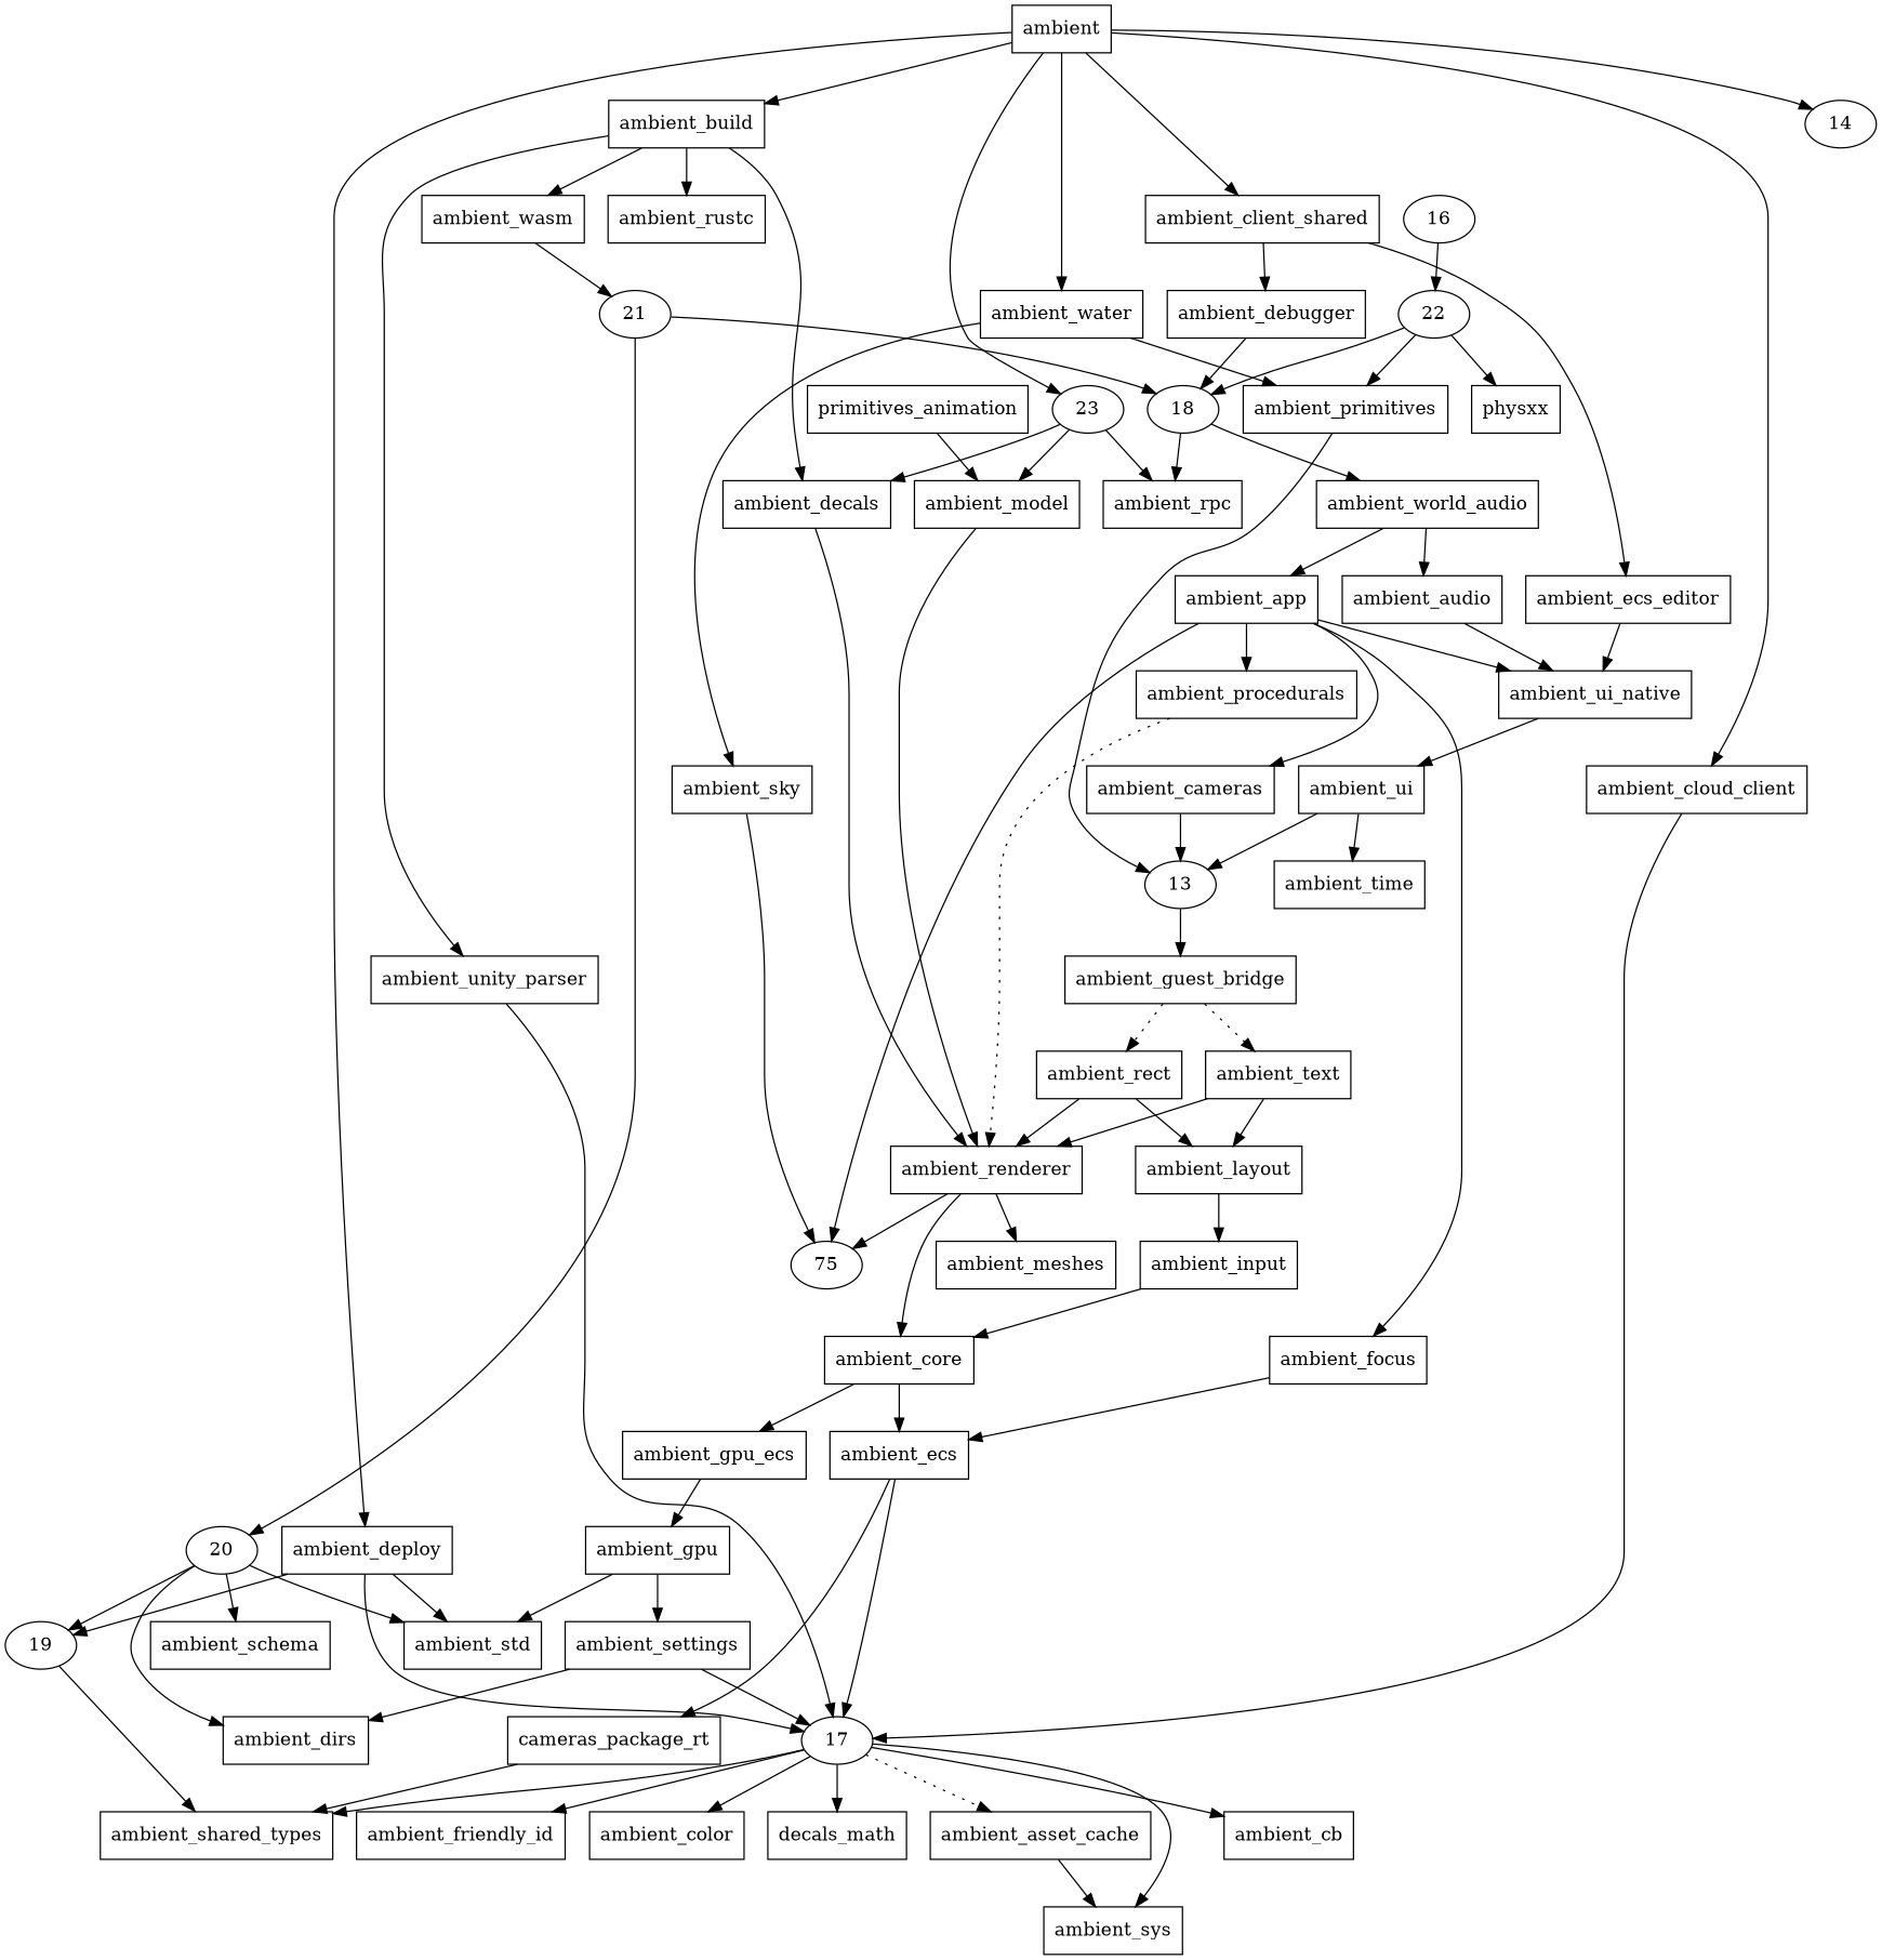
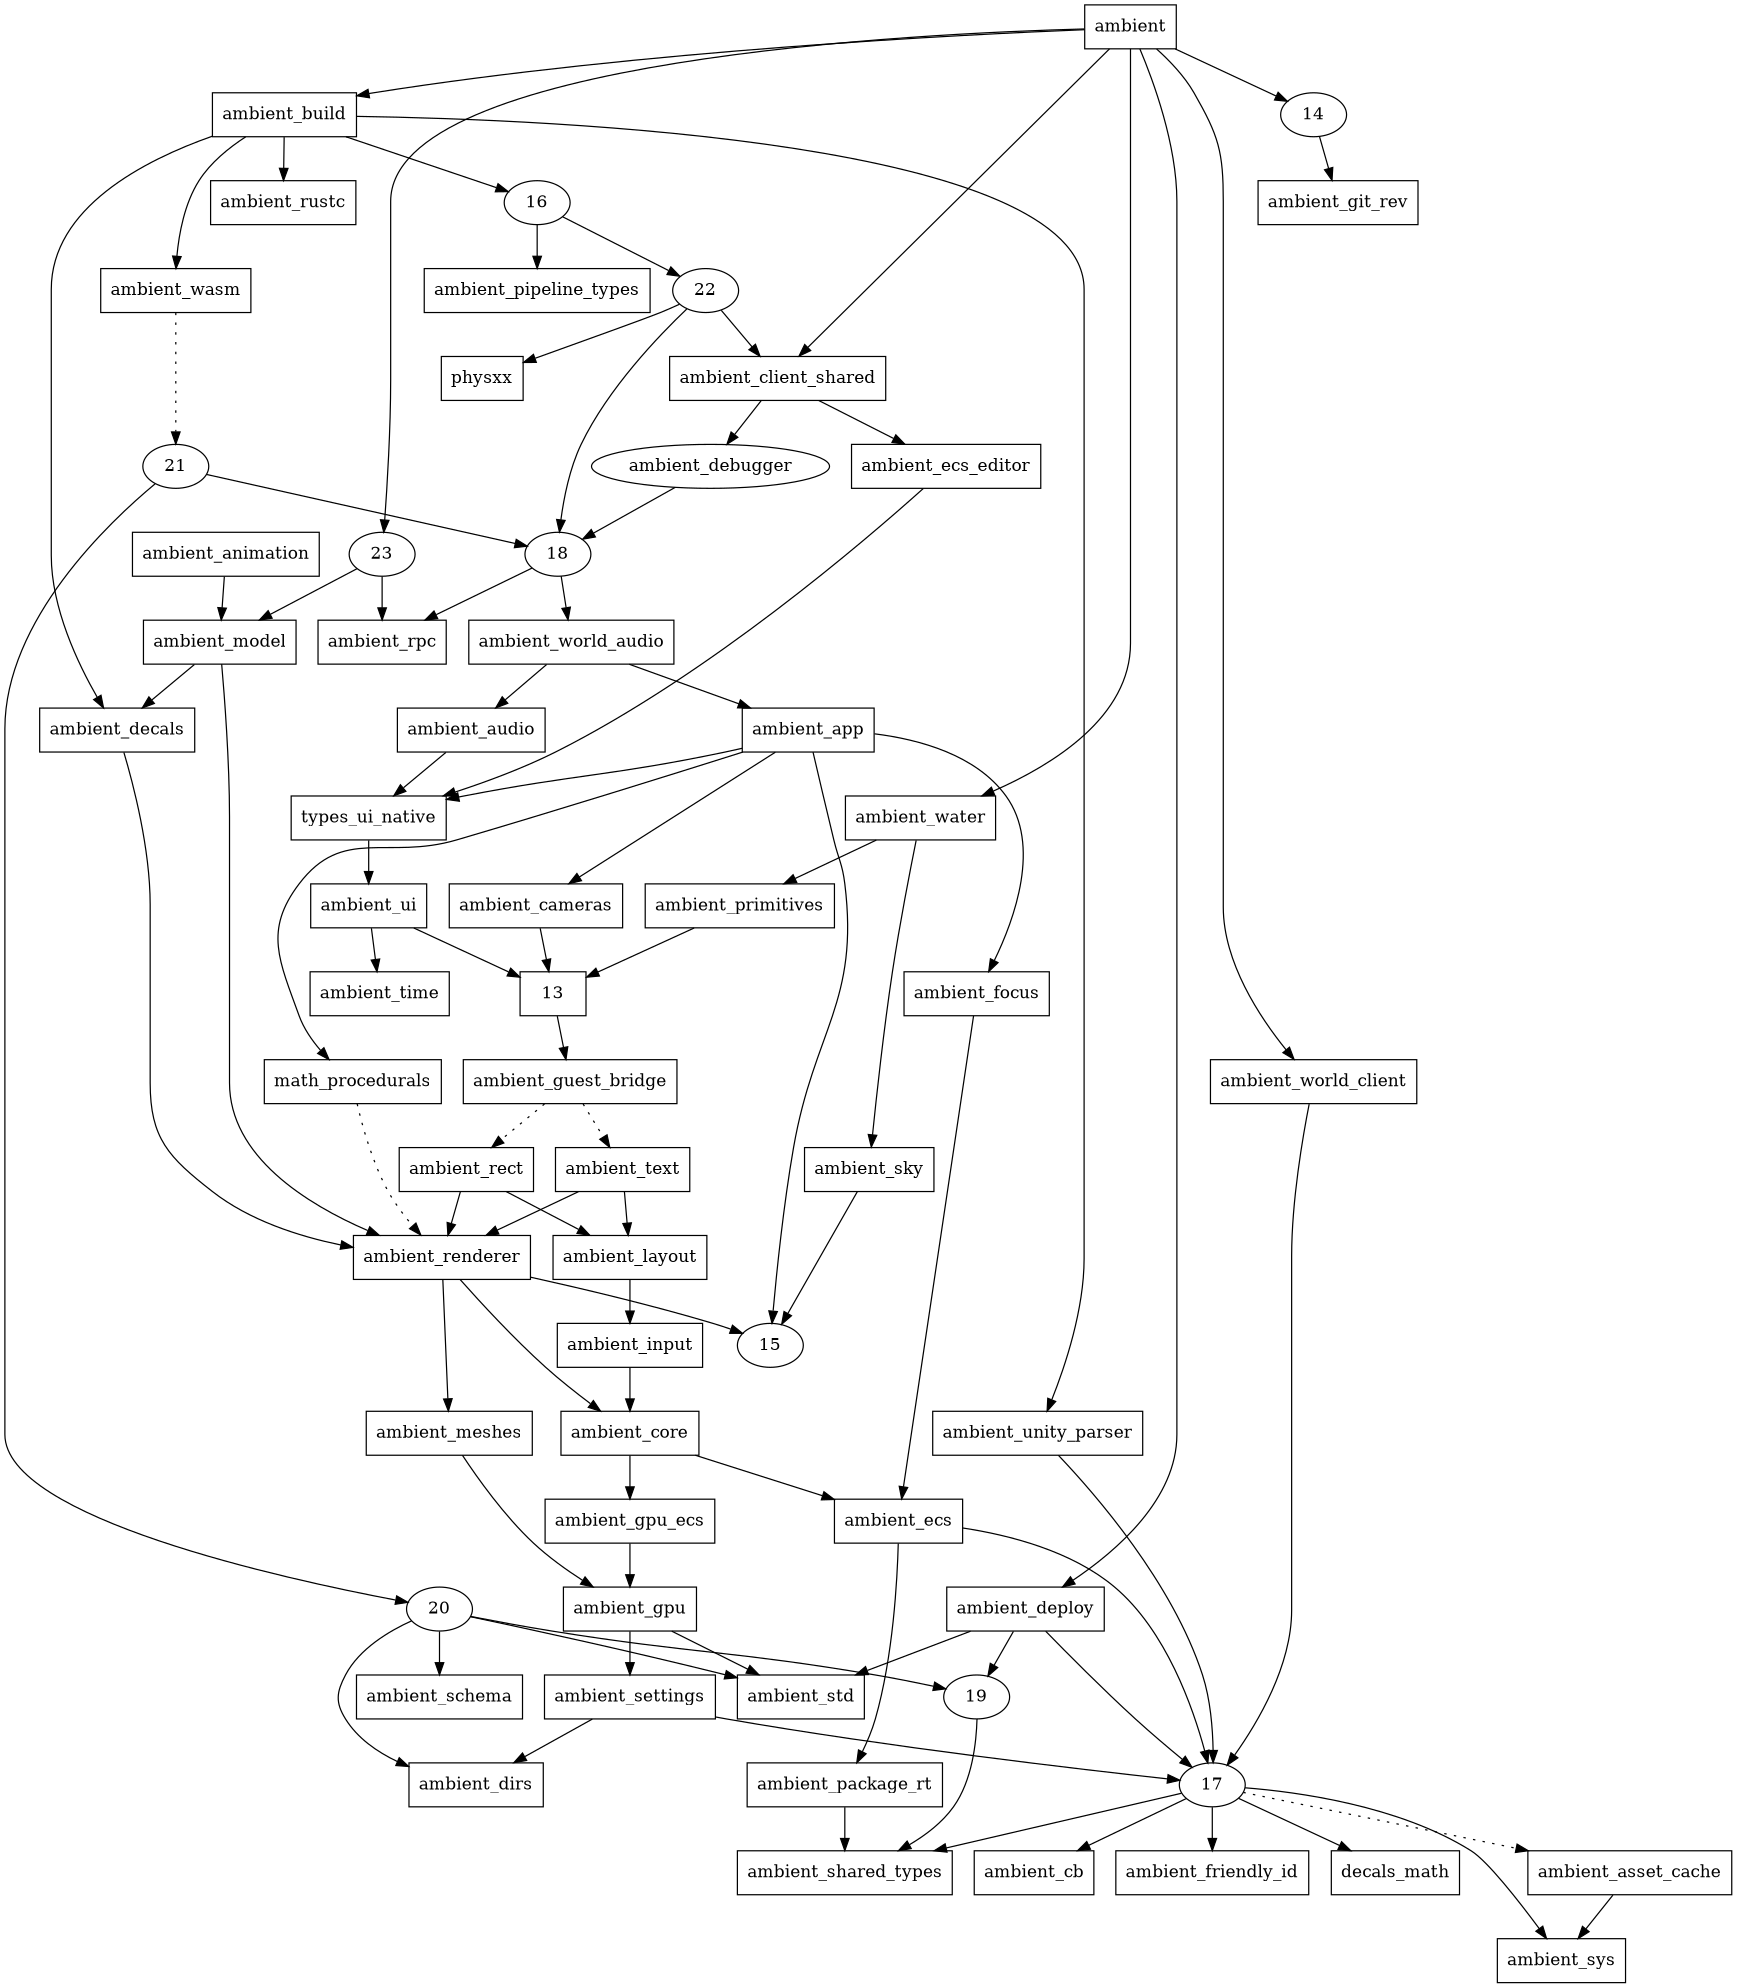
  digraph {
    node [shape=box]
    n1 [label=ambient]
    n2 [label=ambient_build]
    n3 [label=ambient_client_shared]
-   n4 [label=ambient_cloud_client]
+   n4 [label=ambient_world_client]
    n5 [label=ambient_deploy]
    n6 [label=ambient_water]
    14 [shape=""]
    23 [shape=""]
    n9 [label=ambient_decals]
    n10 [label=ambient_rustc]
    n11 [label=ambient_unity_parser]
    n12 [label=ambient_wasm]
    16 [shape=""]
-   n14 [label=ambient_debugger]
+   n14 [label=ambient_debugger shape=ellipse]
    n15 [label=ambient_ecs_editor]
    17 [shape=""]
    n17 [label=ambient_std]
    19 [shape=""]
    n19 [label=ambient_primitives]
    n20 [label=ambient_sky]
+   n21 [label=ambient_git_rev]
    n22 [label=ambient_model]
    n23 [label=ambient_rpc]
-   n24 [label=primitives_animation]
+   n24 [label=ambient_animation]
    n25 [label=ambient_renderer]
    n26 [label=ambient_app]
    n27 [label=ambient_cameras]
-   n28 [label=ambient_ui_native]
+   n28 [label=types_ui_native]
    n29 [label=ambient_focus]
-   n30 [label=ambient_procedurals]
-   15 [label=75 shape=""]
-   13 [shape=""]
+   n30 [label=math_procedurals]
+   15 [shape=""]
+   13
    n33 [label=ambient_ui]
    n34 [label=ambient_ecs]
    n35 [label=ambient_audio]
    21 [shape=""]
+   n37 [label=ambient_pipeline_types]
    22 [shape=""]
    n39 [label=ambient_guest_bridge]
    18 [shape=""]
    n41 [label=ambient_shared_types]
    n42 [label=ambient_sys]
    n43 [label=ambient_asset_cache]
    n44 [label=ambient_cb]
    n45 [label=ambient_friendly_id]
-   n46 [label=ambient_color]
    n47 [label=decals_math]
    n48 [label=ambient_core]
    n49 [label=ambient_gpu_ecs]
    n50 [label=ambient_gpu]
    n51 [label=ambient_world_audio]
    n52 [label=ambient_meshes]
-   n53 [label=cameras_package_rt]
+   n53 [label=ambient_package_rt]
    n54 [label=ambient_settings]
    n55 [label=ambient_dirs]
    n56 [label=ambient_time]
    n57 [label=ambient_input]
    20 [shape=""]
    n59 [label=ambient_layout]
    n60 [label=ambient_rect]
    n61 [label=ambient_text]
    n62 [label=physxx]
    n63 [label=ambient_schema]
    n1 -> n2
    n1 -> n3
    n1 -> n4
    n1 -> n5
    n1 -> n6
    n1 -> 14
    n1 -> 23
    n2 -> n9
    n2 -> n10
    n2 -> n11
    n2 -> n12
+   n2 -> 16
    n3 -> n14
    n3 -> n15
    n4 -> 17
    n5 -> 17
    n5 -> n17
    n5 -> 19
    n6 -> n19
    n6 -> n20
-   23 -> n9
+   14 -> n21
+   n22 -> n9
    23 -> n22
    23 -> n23
    n9 -> n25
    n11 -> 17
-   n12 -> 21
+   n12 -> 21 [style=dotted]
+   16 -> n37
    16 -> 22
    n14 -> 18
    n15 -> n28
    17 -> n41
    17 -> n42
    17 -> n43 [style=dotted]
    17 -> n44
    17 -> n45
-   17 -> n46
    17 -> n47
    19 -> n41
    n19 -> 13
    n20 -> 15
    n22 -> n25
    n24 -> n22
    n25 -> 15
    n25 -> n48
    n25 -> n52
    n26 -> n27
    n26 -> n28
    n26 -> n29
    n26 -> n30
    n26 -> 15
    n27 -> 13
    n28 -> n33
    n29 -> n34
    n30 -> n25 [style=dotted]
    13 -> n39
    n33 -> 13
    n33 -> n56
    n34 -> 17
    n34 -> n53
    n35 -> n28
    21 -> 18
    21 -> 20
-   22 -> n19
+   22 -> n3
    22 -> 18
    22 -> n62
    n39 -> n60 [style=dotted]
    n39 -> n61 [style=dotted]
    18 -> n23
    18 -> n51
    n43 -> n42
    n48 -> n34
    n48 -> n49
    n49 -> n50
    n50 -> n17
    n50 -> n54
    n51 -> n26
    n51 -> n35
+   n52 -> n50
    n53 -> n41
    n54 -> 17
    n54 -> n55
    n57 -> n48
    20 -> n17
    20 -> 19
    20 -> n55
    20 -> n63
    n59 -> n57
    n60 -> n25
    n60 -> n59
    n61 -> n25
    n61 -> n59
  }
